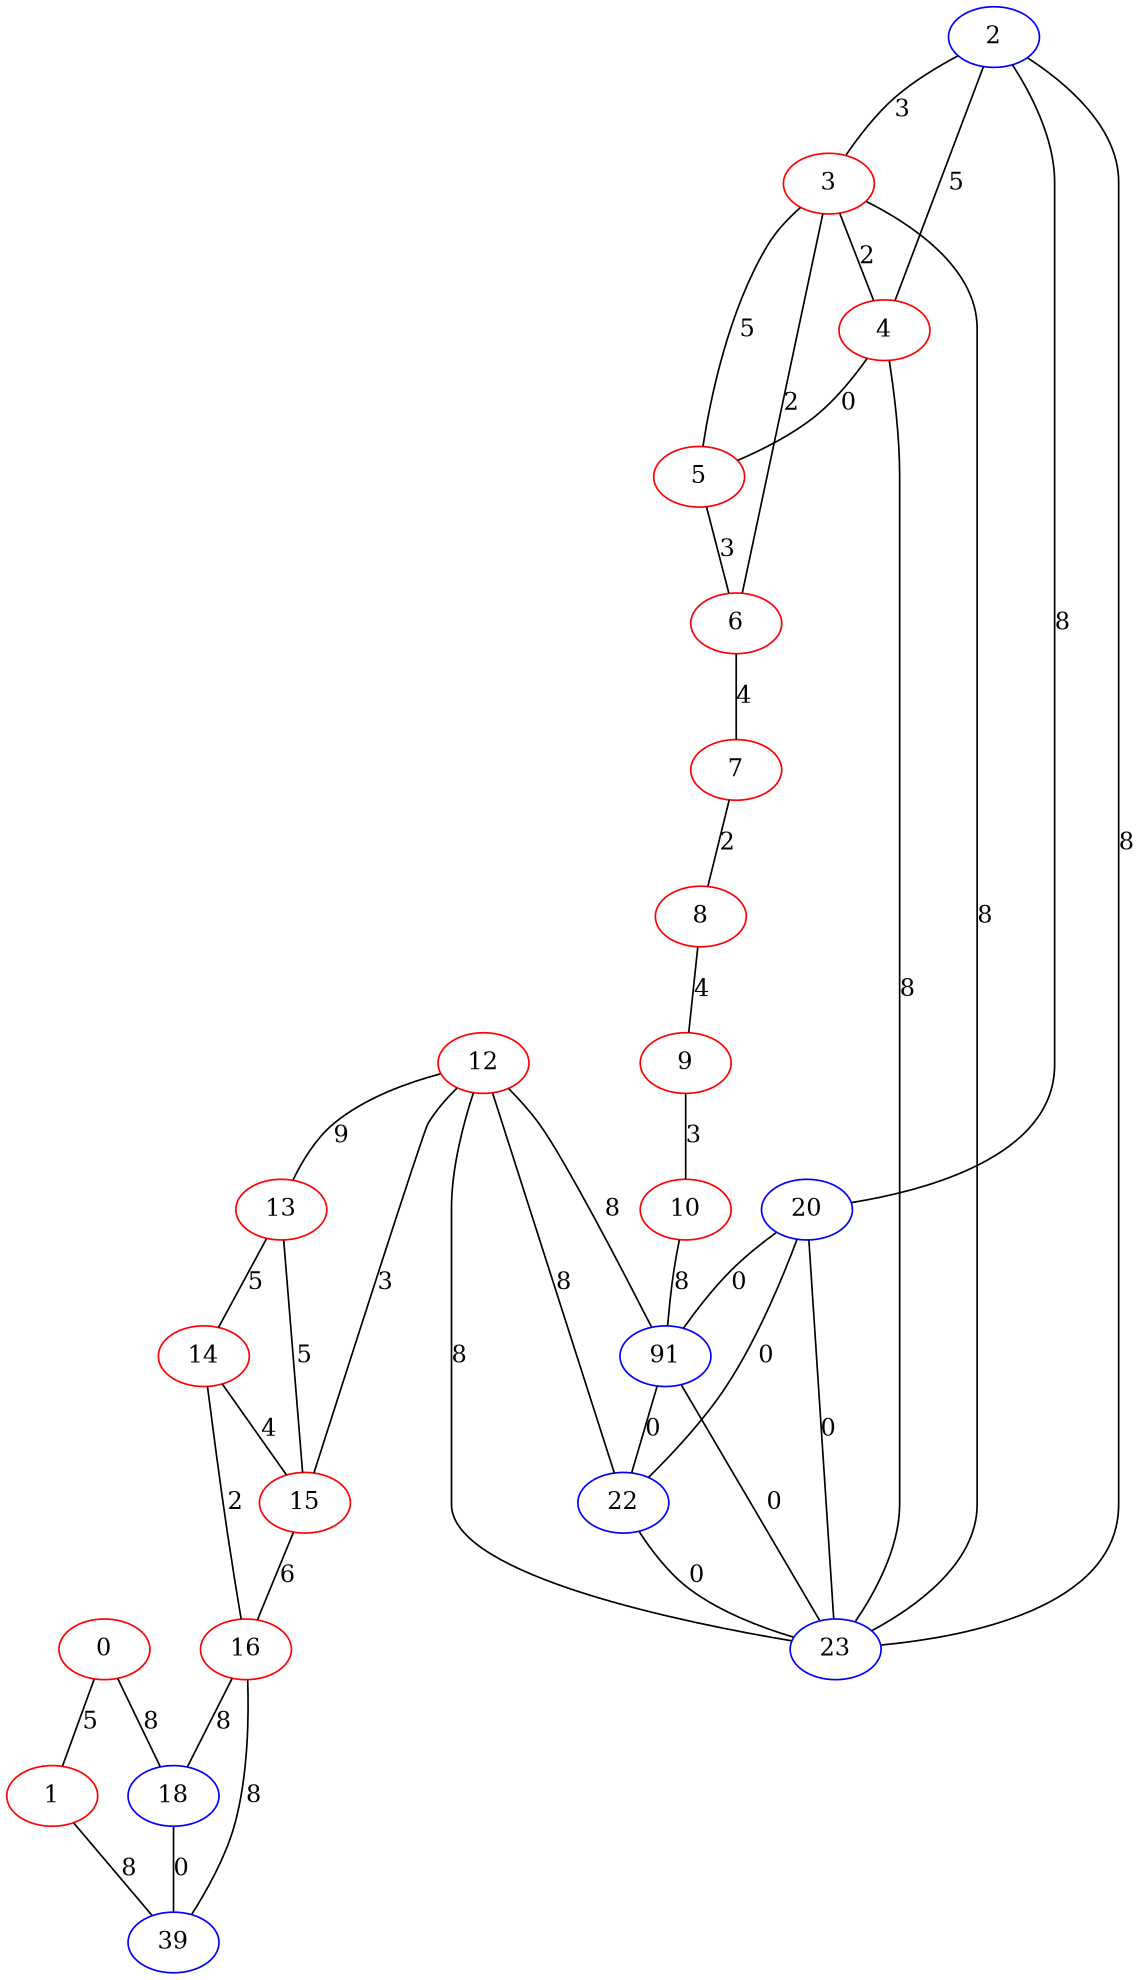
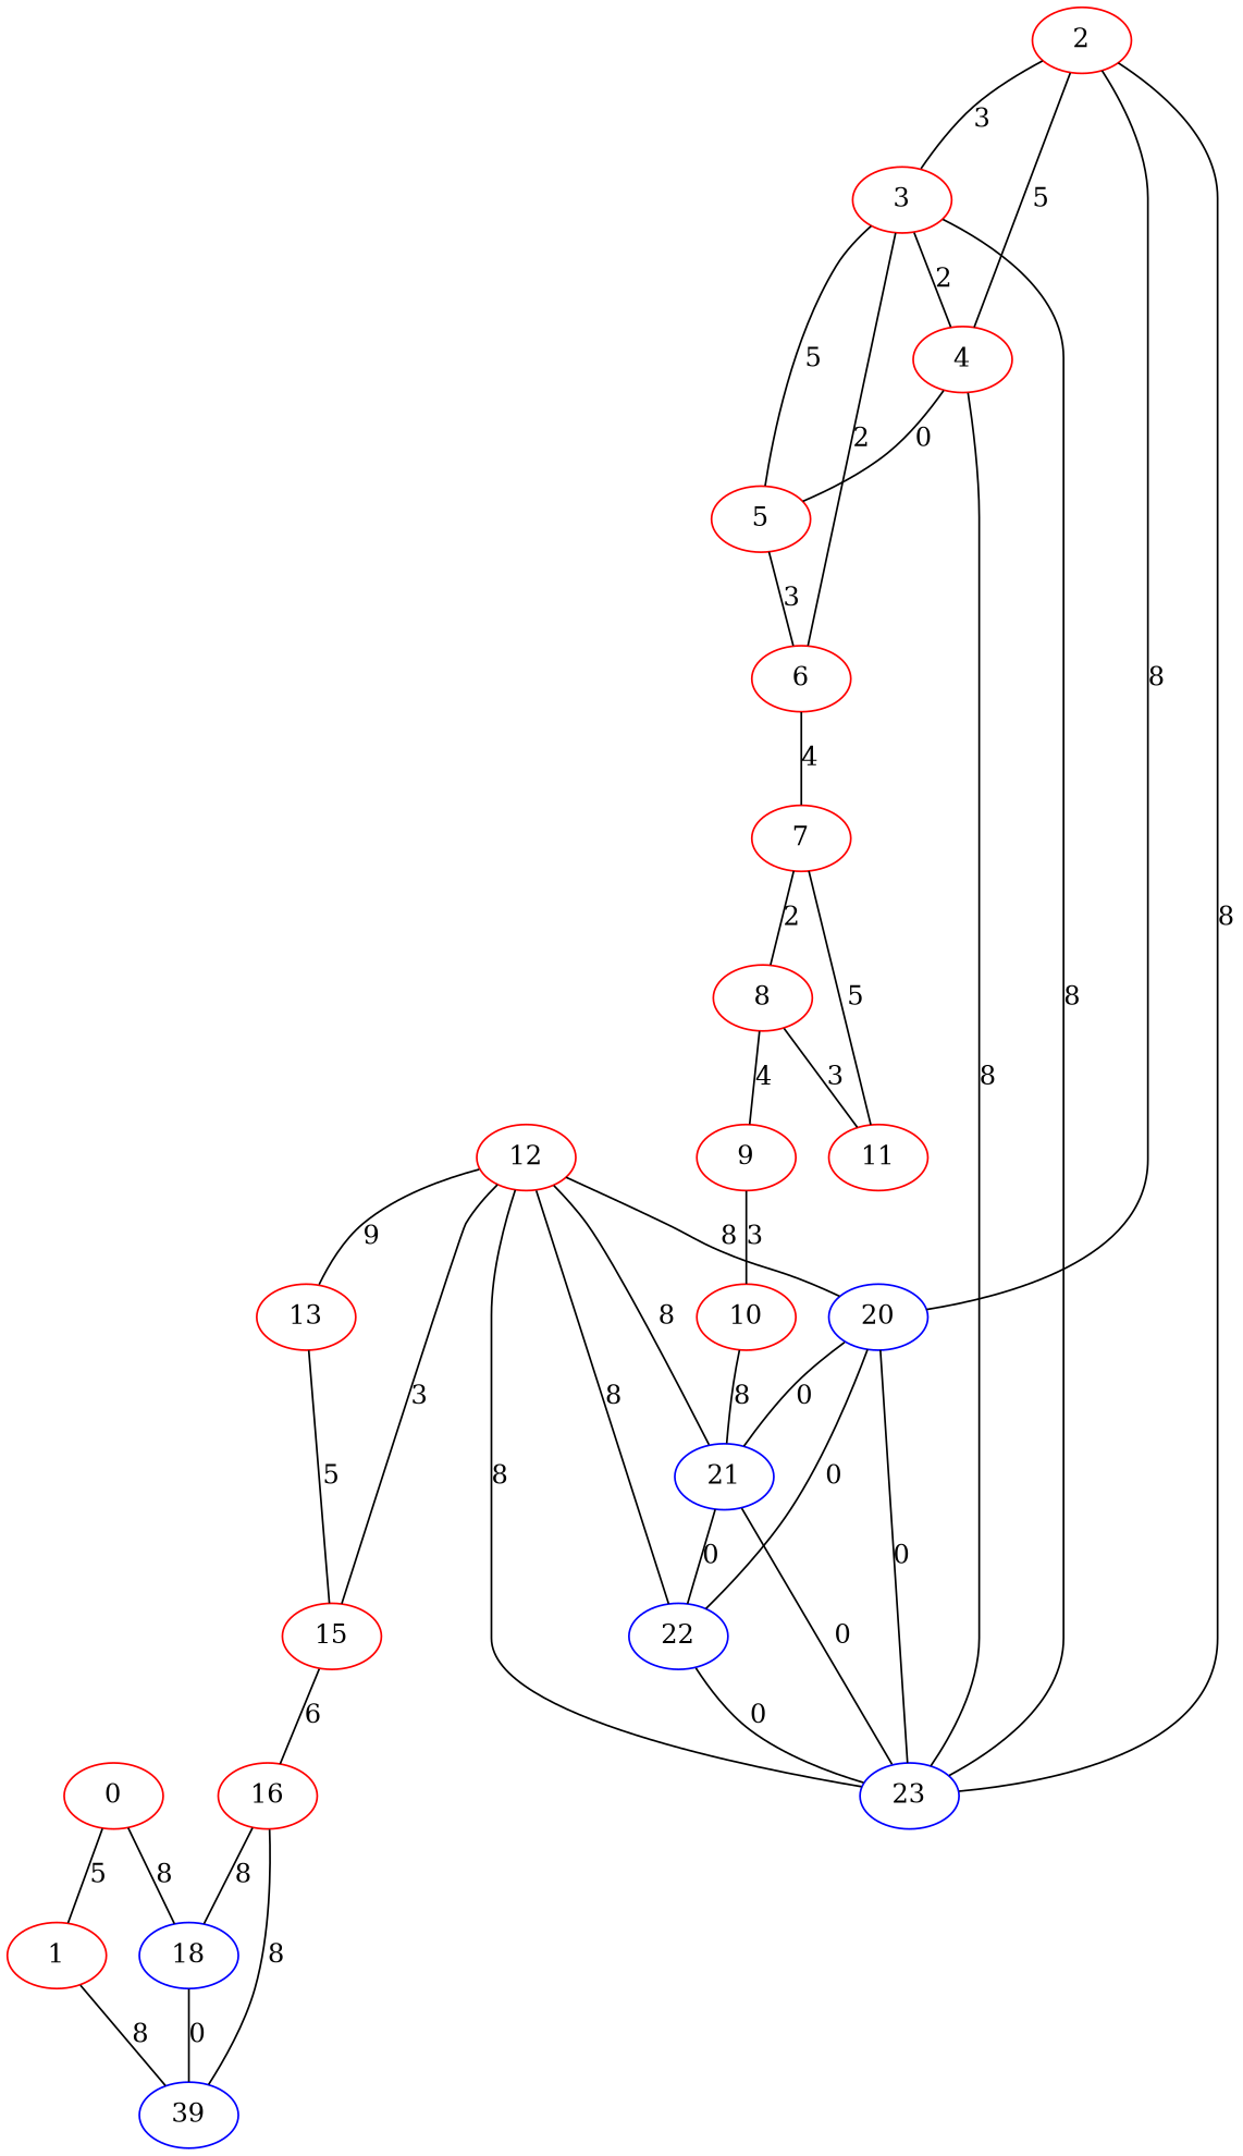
  graph {
    node [color=red weight=1]
    0
    1
    18 [color=blue weight=3]
    n4 [color=blue label=39 weight=3]
-   2 [color=blue]
+   2
    3
    4
    20 [color=blue weight=3]
    23 [color=blue weight=3]
    5
    6
-   21 [color=blue weight=3 label=91]
+   21 [color=blue weight=3]
    22 [color=blue weight=3]
    7
    8
+   11
    9
    10
    12
    13
    15
-   14
    16
    0 -- 1 [label=5]
    0 -- 18 [label=8]
    1 -- n4 [label=8]
    18 -- n4 [label=0]
    2 -- 3 [label=3]
    2 -- 4 [label=5]
    2 -- 20 [label=8]
    2 -- 23 [label=8]
    3 -- 4 [label=2]
    3 -- 23 [label=8]
    3 -- 5 [label=5]
    3 -- 6 [label=2]
    4 -- 23 [label=8]
    4 -- 5 [label=0]
    20 -- 23 [label=0]
    20 -- 21 [label=0]
    20 -- 22 [label=0]
    5 -- 6 [label=3]
    6 -- 7 [label=4]
    21 -- 23 [label=0]
    21 -- 22 [label=0]
    22 -- 23 [label=0]
    7 -- 8 [label=2]
+   7 -- 11 [label=5]
+   8 -- 11 [label=3]
    8 -- 9 [label=4]
    9 -- 10 [label=3]
    10 -- 21 [label=8]
+   12 -- 20 [label=8]
    12 -- 23 [label=8]
    12 -- 21 [label=8]
    12 -- 22 [label=8]
    12 -- 13 [label=9]
    12 -- 15 [label=3]
    13 -- 15 [label=5]
-   13 -- 14 [label=5]
    15 -- 16 [label=6]
-   14 -- 15 [label=4]
-   14 -- 16 [label=2]
    16 -- 18 [label=8]
    16 -- n4 [label=8]
  }
